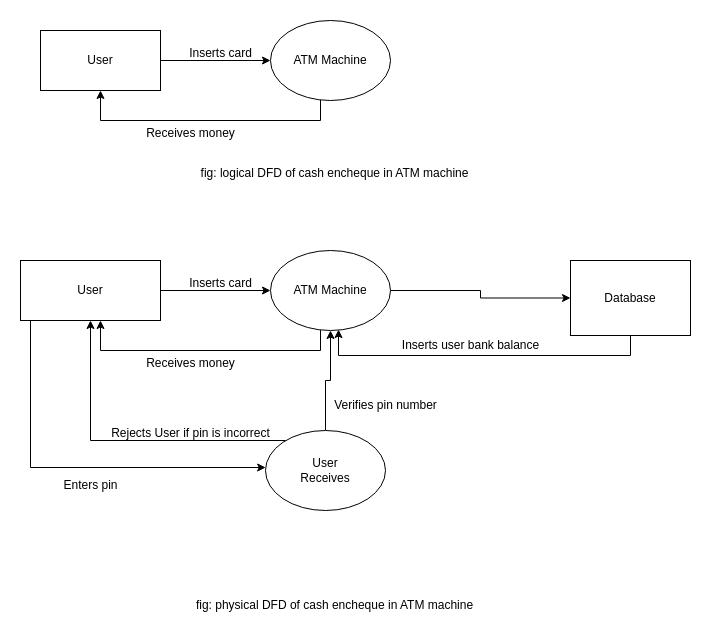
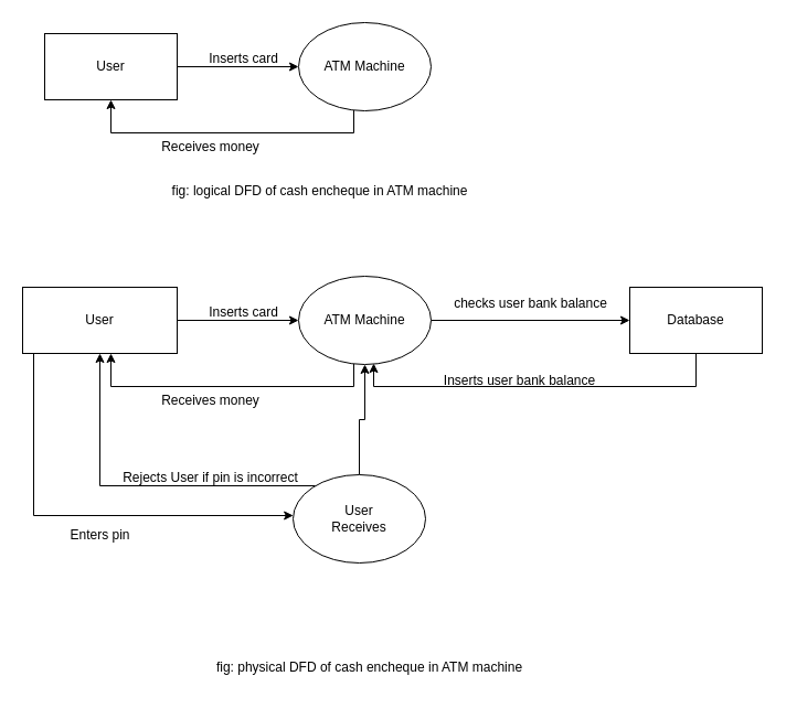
  <mxCell id="0" />
  <mxCell id="1" parent="0" />
  <mxCell id="2" style="edgeStyle=orthogonalEdgeStyle;rounded=0;orthogonalLoop=1;jettySize=auto;html=1;entryX=0.5;entryY=1;entryDx=0;entryDy=0;" edge="1" parent="1" source="3" target="5"><mxGeometry relative="1" as="geometry"><mxPoint x="330" y="150" as="targetPoint" /><Array as="points"><mxPoint x="320" y="120" /><mxPoint x="100" y="120" /></Array></mxGeometry></mxCell>
  <mxCell id="3" value="ATM Machine" style="ellipse;whiteSpace=wrap;html=1;" vertex="1" parent="1"><mxGeometry x="270" y="20" width="120" height="80" as="geometry" /></mxCell>
  <mxCell id="4" style="edgeStyle=orthogonalEdgeStyle;rounded=0;orthogonalLoop=1;jettySize=auto;html=1;entryX=0;entryY=0.5;entryDx=0;entryDy=0;" edge="1" parent="1" source="5" target="3"><mxGeometry relative="1" as="geometry" /></mxCell>
  <mxCell id="5" value="User" style="rounded=0;whiteSpace=wrap;html=1;" vertex="1" parent="1"><mxGeometry x="40" y="30" width="120" height="60" as="geometry" /></mxCell>
  <mxCell id="6" value="Inserts card" style="text;html=1;align=center;verticalAlign=middle;resizable=0;points=[];autosize=1;strokeColor=none;fillColor=none;" vertex="1" parent="1"><mxGeometry x="175" y="38" width="90" height="30" as="geometry" /></mxCell>
  <mxCell id="7" value="Receives money" style="text;html=1;align=center;verticalAlign=middle;resizable=0;points=[];autosize=1;strokeColor=none;fillColor=none;" vertex="1" parent="1"><mxGeometry x="135" y="118" width="110" height="30" as="geometry" /></mxCell>
- <mxCell id="8" value="fig: logical DFD of cash encheque in ATM machine" style="text;html=1;align=center;verticalAlign=middle;resizable=0;points=[];autosize=1;strokeColor=none;fillColor=none;" vertex="1" parent="1"><mxGeometry x="189" y="158" width="290" height="30" as="geometry" /></mxCell>
+ <mxCell id="8" value="fig: logical DFD of cash encheque in ATM machine" style="text;html=1;align=center;verticalAlign=middle;resizable=0;points=[];autosize=1;strokeColor=none;fillColor=none;" vertex="1" parent="1"><mxGeometry x="144" y="158" width="290" height="30" as="geometry" /></mxCell>
  <mxCell id="9" style="edgeStyle=orthogonalEdgeStyle;rounded=0;orthogonalLoop=1;jettySize=auto;html=1;" edge="1" parent="1" source="11" target="14"><mxGeometry relative="1" as="geometry"><mxPoint x="330" y="380" as="targetPoint" /><Array as="points"><mxPoint x="320" y="350" /><mxPoint x="100" y="350" /></Array></mxGeometry></mxCell>
  <mxCell id="10" style="edgeStyle=orthogonalEdgeStyle;rounded=0;orthogonalLoop=1;jettySize=auto;html=1;entryX=0;entryY=0.5;entryDx=0;entryDy=0;" edge="1" parent="1" source="11" target="16"><mxGeometry relative="1" as="geometry" /></mxCell>
  <mxCell id="11" value="ATM Machine" style="ellipse;whiteSpace=wrap;html=1;" vertex="1" parent="1"><mxGeometry x="270" y="250" width="120" height="80" as="geometry" /></mxCell>
  <mxCell id="12" style="edgeStyle=orthogonalEdgeStyle;rounded=0;orthogonalLoop=1;jettySize=auto;html=1;entryX=0;entryY=0.5;entryDx=0;entryDy=0;" edge="1" parent="1" source="14" target="11"><mxGeometry relative="1" as="geometry" /></mxCell>
  <mxCell id="13" style="edgeStyle=orthogonalEdgeStyle;rounded=0;orthogonalLoop=1;jettySize=auto;html=1;" edge="1" parent="1" source="14" target="24"><mxGeometry relative="1" as="geometry"><mxPoint x="0" y="470" as="targetPoint" /><Array as="points"><mxPoint x="30" y="467" /></Array></mxGeometry></mxCell>
  <mxCell id="14" value="User" style="rounded=0;whiteSpace=wrap;html=1;" vertex="1" parent="1"><mxGeometry x="20" y="260" width="140" height="60" as="geometry" /></mxCell>
  <mxCell id="15" style="edgeStyle=orthogonalEdgeStyle;rounded=0;orthogonalLoop=1;jettySize=auto;html=1;exitX=0.5;exitY=1;exitDx=0;exitDy=0;entryX=0.567;entryY=0.988;entryDx=0;entryDy=0;entryPerimeter=0;" edge="1" parent="1" source="16" target="11"><mxGeometry relative="1" as="geometry" /></mxCell>
- <mxCell id="16" value="Database" style="rounded=0;whiteSpace=wrap;html=1;" vertex="1" parent="1"><mxGeometry x="570" y="260" width="120" height="75" as="geometry" /></mxCell>
+ <mxCell id="16" value="Database" style="rounded=0;whiteSpace=wrap;html=1;" vertex="1" parent="1"><mxGeometry x="570" y="260" width="120" height="60" as="geometry" /></mxCell>
  <mxCell id="17" value="Inserts card" style="text;html=1;align=center;verticalAlign=middle;resizable=0;points=[];autosize=1;strokeColor=none;fillColor=none;" vertex="1" parent="1"><mxGeometry x="175" y="268" width="90" height="30" as="geometry" /></mxCell>
  <mxCell id="18" value="Receives money" style="text;html=1;align=center;verticalAlign=middle;resizable=0;points=[];autosize=1;strokeColor=none;fillColor=none;" vertex="1" parent="1"><mxGeometry x="135" y="348" width="110" height="30" as="geometry" /></mxCell>
+ <mxCell id="19" value="checks user bank balance" style="text;html=1;align=center;verticalAlign=middle;resizable=0;points=[];autosize=1;strokeColor=none;fillColor=none;" vertex="1" parent="1"><mxGeometry x="400" y="260" width="160" height="30" as="geometry" /></mxCell>
  <mxCell id="20" value="Inserts user bank balance" style="text;html=1;align=center;verticalAlign=middle;resizable=0;points=[];autosize=1;strokeColor=none;fillColor=none;" vertex="1" parent="1"><mxGeometry x="390" y="330" width="160" height="30" as="geometry" /></mxCell>
  <mxCell id="21" value="fig: physical DFD of cash encheque in ATM machine" style="text;html=1;align=center;verticalAlign=middle;resizable=0;points=[];autosize=1;strokeColor=none;fillColor=none;" vertex="1" parent="1"><mxGeometry x="184" y="590" width="300" height="30" as="geometry" /></mxCell>
  <mxCell id="22" style="edgeStyle=orthogonalEdgeStyle;rounded=0;orthogonalLoop=1;jettySize=auto;html=1;" edge="1" parent="1" source="24" target="11"><mxGeometry relative="1" as="geometry" /></mxCell>
  <mxCell id="23" style="edgeStyle=orthogonalEdgeStyle;rounded=0;orthogonalLoop=1;jettySize=auto;html=1;" edge="1" parent="1" source="24" target="14"><mxGeometry relative="1" as="geometry"><Array as="points"><mxPoint x="90" y="440" /></Array></mxGeometry></mxCell>
  <mxCell id="24" value="User &lt;br&gt;Receives" style="ellipse;whiteSpace=wrap;html=1;" vertex="1" parent="1"><mxGeometry x="265" y="430" width="120" height="80" as="geometry" /></mxCell>
  <mxCell id="25" value="Enters pin" style="text;html=1;align=center;verticalAlign=middle;resizable=0;points=[];autosize=1;strokeColor=none;fillColor=none;" vertex="1" parent="1"><mxGeometry x="50" y="470" width="80" height="30" as="geometry" /></mxCell>
- <mxCell id="26" value="Verifies pin number" style="text;html=1;align=center;verticalAlign=middle;resizable=0;points=[];autosize=1;strokeColor=none;fillColor=none;" vertex="1" parent="1"><mxGeometry x="320" y="390" width="130" height="30" as="geometry" /></mxCell>
  <mxCell id="27" value="Rejects User if pin is incorrect" style="text;html=1;align=center;verticalAlign=middle;resizable=0;points=[];autosize=1;strokeColor=none;fillColor=none;" vertex="1" parent="1"><mxGeometry x="100" y="418" width="180" height="30" as="geometry" /></mxCell>
